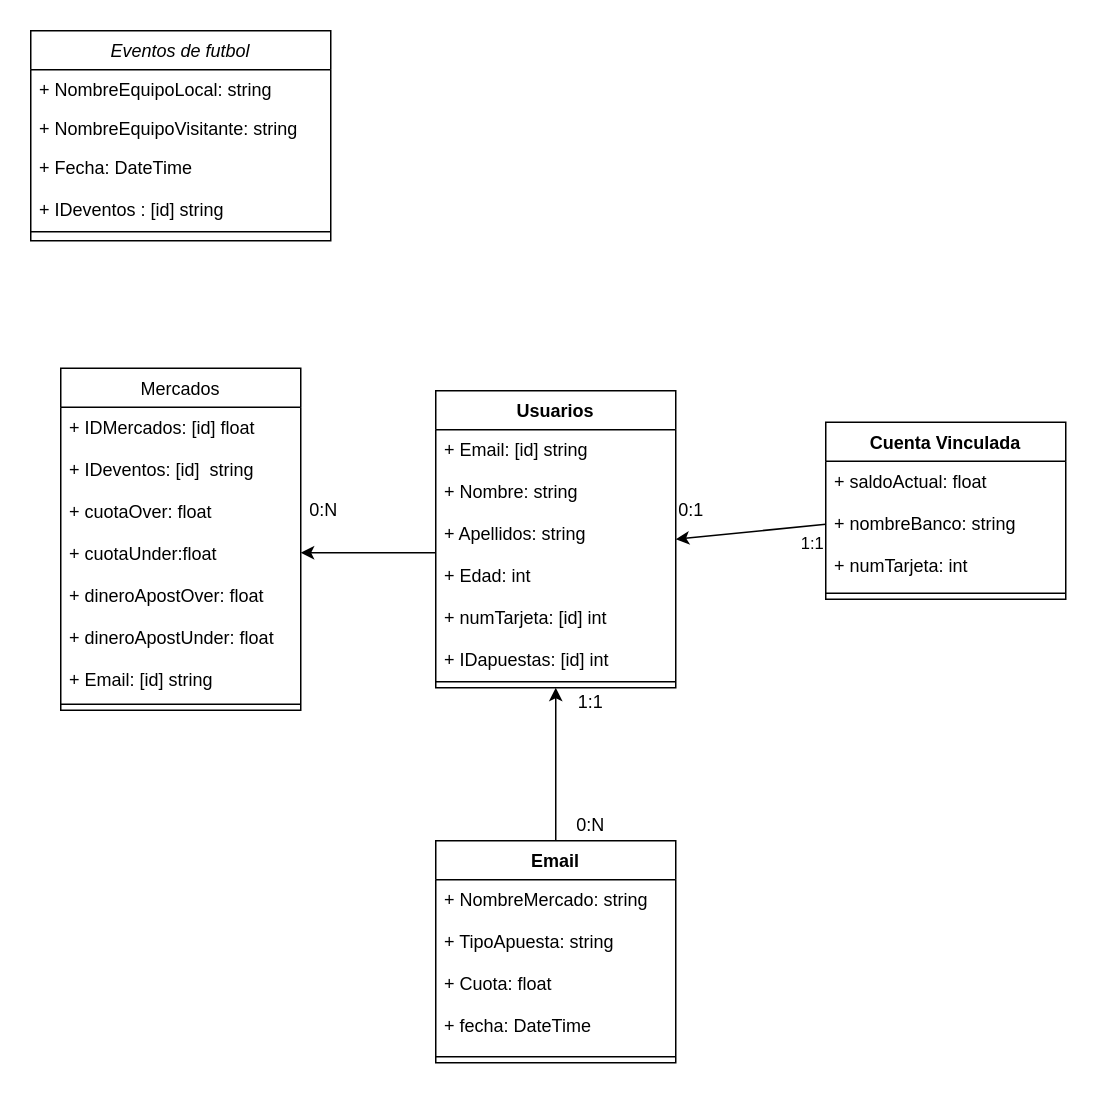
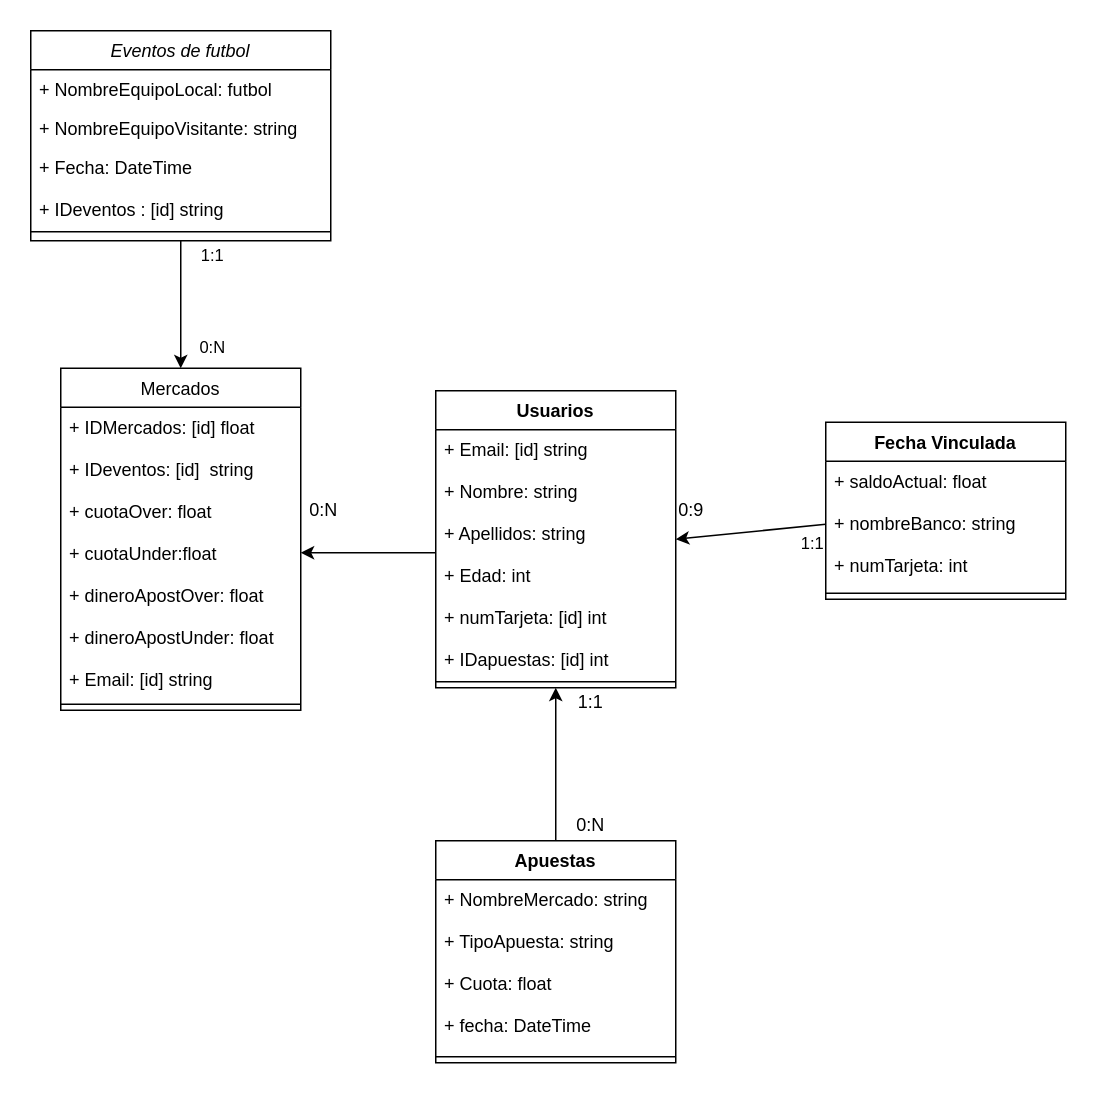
  <mxCell id="0" />
  <mxCell id="1" parent="0" />
  <mxCell id="2" value="Eventos de futbol" style="swimlane;fontStyle=2;align=center;verticalAlign=top;childLayout=stackLayout;horizontal=1;startSize=26;horizontalStack=0;resizeParent=1;resizeLast=0;collapsible=1;marginBottom=0;rounded=0;shadow=0;strokeWidth=1;" parent="1" vertex="1"><mxGeometry x="20" y="20" width="200" height="140" as="geometry"><mxRectangle x="230" y="140" width="160" height="26" as="alternateBounds" /></mxGeometry></mxCell>
- <mxCell id="3" value="+ NombreEquipoLocal: string" style="text;align=left;verticalAlign=top;spacingLeft=4;spacingRight=4;overflow=hidden;rotatable=0;points=[[0,0.5],[1,0.5]];portConstraint=eastwest;" parent="2" vertex="1"><mxGeometry y="26" width="200" height="26" as="geometry" /></mxCell>
+ <mxCell id="3" value="+ NombreEquipoLocal: futbol" style="text;align=left;verticalAlign=top;spacingLeft=4;spacingRight=4;overflow=hidden;rotatable=0;points=[[0,0.5],[1,0.5]];portConstraint=eastwest;" parent="2" vertex="1"><mxGeometry y="26" width="200" height="26" as="geometry" /></mxCell>
  <mxCell id="4" value="+ NombreEquipoVisitante: string" style="text;align=left;verticalAlign=top;spacingLeft=4;spacingRight=4;overflow=hidden;rotatable=0;points=[[0,0.5],[1,0.5]];portConstraint=eastwest;rounded=0;shadow=0;html=0;" parent="2" vertex="1"><mxGeometry y="52" width="200" height="26" as="geometry" /></mxCell>
  <mxCell id="5" value="+ Fecha: DateTime&#10;&#10;+ IDeventos : [id] string" style="text;align=left;verticalAlign=top;spacingLeft=4;spacingRight=4;overflow=hidden;rotatable=0;points=[[0,0.5],[1,0.5]];portConstraint=eastwest;rounded=0;shadow=0;html=0;" parent="2" vertex="1"><mxGeometry y="78" width="200" height="52" as="geometry" /></mxCell>
  <mxCell id="6" value="" style="line;html=1;strokeWidth=1;align=left;verticalAlign=middle;spacingTop=-1;spacingLeft=3;spacingRight=3;rotatable=0;labelPosition=right;points=[];portConstraint=eastwest;" parent="2" vertex="1"><mxGeometry y="130" width="200" height="8" as="geometry" /></mxCell>
  <mxCell id="7" value="" style="endArrow=classic;html=1;exitX=0;exitY=0.5;exitDx=0;exitDy=0;entryX=1;entryY=0.5;entryDx=0;entryDy=0;" edge="1" parent="1" source="22" target="17"><mxGeometry width="50" height="50" relative="1" as="geometry"><mxPoint x="570" y="184" as="sourcePoint" /><mxPoint x="570" y="254" as="targetPoint" /></mxGeometry></mxCell>
  <mxCell id="8" value="1:1" style="edgeLabel;html=1;align=center;verticalAlign=middle;resizable=0;points=[];" vertex="1" connectable="0" parent="7"><mxGeometry x="-0.723" y="3" relative="1" as="geometry"><mxPoint x="3.81" y="8" as="offset" /></mxGeometry></mxCell>
+ <mxCell id="9" value="" style="endArrow=classic;html=1;exitX=0.5;exitY=1;exitDx=0;exitDy=0;entryX=0.5;entryY=0;entryDx=0;entryDy=0;" edge="1" parent="1" source="2" target="13"><mxGeometry width="50" height="50" relative="1" as="geometry"><mxPoint x="310" y="240" as="sourcePoint" /><mxPoint x="200" y="241" as="targetPoint" /></mxGeometry></mxCell>
+ <mxCell id="10" value="1:1" style="edgeLabel;html=1;align=center;verticalAlign=middle;resizable=0;points=[];" vertex="1" connectable="0" parent="9"><mxGeometry x="-0.612" y="8" relative="1" as="geometry"><mxPoint x="12" y="-6.67" as="offset" /></mxGeometry></mxCell>
+ <mxCell id="11" value="0:N" style="edgeLabel;html=1;align=center;verticalAlign=middle;resizable=0;points=[];" vertex="1" connectable="0" parent="9"><mxGeometry x="0.518" y="8" relative="1" as="geometry"><mxPoint x="12" y="5.71" as="offset" /></mxGeometry></mxCell>
  <mxCell id="12" value="" style="endArrow=classic;html=1;exitX=0.5;exitY=0;exitDx=0;exitDy=0;entryX=0.5;entryY=1;entryDx=0;entryDy=0;" edge="1" parent="1" source="27" target="17"><mxGeometry width="50" height="50" relative="1" as="geometry"><mxPoint x="550" y="358" as="sourcePoint" /><mxPoint x="460" y="359" as="targetPoint" /></mxGeometry></mxCell>
  <mxCell id="13" value="Mercados" style="swimlane;fontStyle=0;align=center;verticalAlign=top;childLayout=stackLayout;horizontal=1;startSize=26;horizontalStack=0;resizeParent=1;resizeLast=0;collapsible=1;marginBottom=0;rounded=0;shadow=0;strokeWidth=1;" parent="1" vertex="1"><mxGeometry x="40" y="245" width="160" height="228" as="geometry"><mxRectangle x="550" y="140" width="160" height="26" as="alternateBounds" /></mxGeometry></mxCell>
  <mxCell id="14" value="+ IDMercados: [id] float&#10;&#10;+ IDeventos: [id]  string&#10;&#10;+ cuotaOver: float&#10;&#10;+ cuotaUnder:float&#10;&#10;+ dineroApostOver: float&#10;&#10;+ dineroApostUnder: float&#10;&#10;+ Email: [id] string&#10;&#10;" style="text;align=left;verticalAlign=top;spacingLeft=4;spacingRight=4;overflow=hidden;rotatable=0;points=[[0,0.5],[1,0.5]];portConstraint=eastwest;" parent="13" vertex="1"><mxGeometry y="26" width="160" height="194" as="geometry" /></mxCell>
  <mxCell id="15" value="" style="line;html=1;strokeWidth=1;align=left;verticalAlign=middle;spacingTop=-1;spacingLeft=3;spacingRight=3;rotatable=0;labelPosition=right;points=[];portConstraint=eastwest;" parent="13" vertex="1"><mxGeometry y="220" width="160" height="8" as="geometry" /></mxCell>
  <mxCell id="16" value="" style="endArrow=classic;html=1;exitX=0;exitY=0.5;exitDx=0;exitDy=0;entryX=1;entryY=0.5;entryDx=0;entryDy=0;" edge="1" parent="1" source="18" target="14"><mxGeometry width="50" height="50" relative="1" as="geometry"><mxPoint x="303.52" y="352.064" as="sourcePoint" /><mxPoint x="210" y="368" as="targetPoint" /></mxGeometry></mxCell>
  <mxCell id="17" value="Usuarios" style="swimlane;fontStyle=1;align=center;verticalAlign=top;childLayout=stackLayout;horizontal=1;startSize=26;horizontalStack=0;resizeParent=1;resizeParentMax=0;resizeLast=0;collapsible=1;marginBottom=0;" vertex="1" parent="1"><mxGeometry x="290" y="260" width="160" height="198" as="geometry" /></mxCell>
  <mxCell id="18" value="+ Email: [id] string&#10;&#10;+ Nombre: string&#10;&#10;+ Apellidos: string&#10;&#10;+ Edad: int&#10;&#10;+ numTarjeta: [id] int &#10;&#10;+ IDapuestas: [id] int&#10;" style="text;strokeColor=none;fillColor=none;align=left;verticalAlign=top;spacingLeft=4;spacingRight=4;overflow=hidden;rotatable=0;points=[[0,0.5],[1,0.5]];portConstraint=eastwest;" vertex="1" parent="17"><mxGeometry y="26" width="160" height="164" as="geometry" /></mxCell>
  <mxCell id="19" value="" style="line;strokeWidth=1;fillColor=none;align=left;verticalAlign=middle;spacingTop=-1;spacingLeft=3;spacingRight=3;rotatable=0;labelPosition=right;points=[];portConstraint=eastwest;" vertex="1" parent="17"><mxGeometry y="190" width="160" height="8" as="geometry" /></mxCell>
  <mxCell id="20" value="0:N" style="text;html=1;align=center;verticalAlign=middle;resizable=0;points=[];autosize=1;" vertex="1" parent="1"><mxGeometry x="200" y="330" width="30" height="20" as="geometry" /></mxCell>
- <mxCell id="21" value="Cuenta Vinculada" style="swimlane;fontStyle=1;align=center;verticalAlign=top;childLayout=stackLayout;horizontal=1;startSize=26;horizontalStack=0;resizeParent=1;resizeParentMax=0;resizeLast=0;collapsible=1;marginBottom=0;" vertex="1" parent="1"><mxGeometry x="550" y="281" width="160" height="118" as="geometry" /></mxCell>
+ <mxCell id="21" value="Fecha Vinculada" style="swimlane;fontStyle=1;align=center;verticalAlign=top;childLayout=stackLayout;horizontal=1;startSize=26;horizontalStack=0;resizeParent=1;resizeParentMax=0;resizeLast=0;collapsible=1;marginBottom=0;" vertex="1" parent="1"><mxGeometry x="550" y="281" width="160" height="118" as="geometry" /></mxCell>
  <mxCell id="22" value="+ saldoActual: float&#10;&#10;+ nombreBanco: string&#10;&#10;+ numTarjeta: int" style="text;strokeColor=none;fillColor=none;align=left;verticalAlign=top;spacingLeft=4;spacingRight=4;overflow=hidden;rotatable=0;points=[[0,0.5],[1,0.5]];portConstraint=eastwest;" vertex="1" parent="21"><mxGeometry y="26" width="160" height="84" as="geometry" /></mxCell>
  <mxCell id="23" value="" style="line;strokeWidth=1;fillColor=none;align=left;verticalAlign=middle;spacingTop=-1;spacingLeft=3;spacingRight=3;rotatable=0;labelPosition=right;points=[];portConstraint=eastwest;" vertex="1" parent="21"><mxGeometry y="110" width="160" height="8" as="geometry" /></mxCell>
- <mxCell id="24" value="0:1" style="text;html=1;align=center;verticalAlign=middle;resizable=0;points=[];autosize=1;" vertex="1" parent="1"><mxGeometry x="445" y="330" width="30" height="20" as="geometry" /></mxCell>
+ <mxCell id="24" value="0:9" style="text;html=1;align=center;verticalAlign=middle;resizable=0;points=[];autosize=1;" vertex="1" parent="1"><mxGeometry x="445" y="330" width="30" height="20" as="geometry" /></mxCell>
  <mxCell id="25" value="1:1" style="text;html=1;align=center;verticalAlign=middle;resizable=0;points=[];autosize=1;" vertex="1" parent="1"><mxGeometry x="378" y="458" width="30" height="20" as="geometry" /></mxCell>
  <mxCell id="26" value="0:N" style="text;html=1;align=center;verticalAlign=middle;resizable=0;points=[];autosize=1;" vertex="1" parent="1"><mxGeometry x="378" y="540" width="30" height="20" as="geometry" /></mxCell>
- <mxCell id="27" value="Email" style="swimlane;fontStyle=1;align=center;verticalAlign=top;childLayout=stackLayout;horizontal=1;startSize=26;horizontalStack=0;resizeParent=1;resizeParentMax=0;resizeLast=0;collapsible=1;marginBottom=0;" vertex="1" parent="1"><mxGeometry x="290" y="560" width="160" height="148" as="geometry" /></mxCell>
+ <mxCell id="27" value="Apuestas" style="swimlane;fontStyle=1;align=center;verticalAlign=top;childLayout=stackLayout;horizontal=1;startSize=26;horizontalStack=0;resizeParent=1;resizeParentMax=0;resizeLast=0;collapsible=1;marginBottom=0;" vertex="1" parent="1"><mxGeometry x="290" y="560" width="160" height="148" as="geometry" /></mxCell>
  <mxCell id="28" value="+ NombreMercado: string&#10;&#10;+ TipoApuesta: string&#10;&#10;+ Cuota: float&#10;&#10;+ fecha: DateTime" style="text;strokeColor=none;fillColor=none;align=left;verticalAlign=top;spacingLeft=4;spacingRight=4;overflow=hidden;rotatable=0;points=[[0,0.5],[1,0.5]];portConstraint=eastwest;" vertex="1" parent="27"><mxGeometry y="26" width="160" height="114" as="geometry" /></mxCell>
  <mxCell id="29" value="" style="line;strokeWidth=1;fillColor=none;align=left;verticalAlign=middle;spacingTop=-1;spacingLeft=3;spacingRight=3;rotatable=0;labelPosition=right;points=[];portConstraint=eastwest;" vertex="1" parent="27"><mxGeometry y="140" width="160" height="8" as="geometry" /></mxCell>
